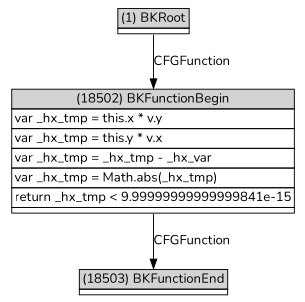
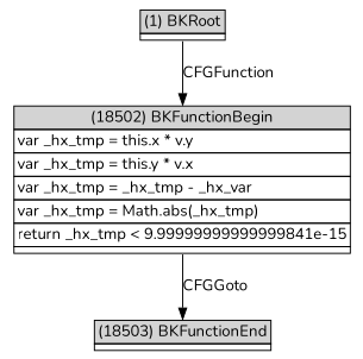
  digraph {
    fontname=Nunito
    node [fontname=Nunito shape=plaintext]
    edge [fontname=Nunito headport=in tailport=out]
    n1 [label=<<table BORDER="0" CELLBORDER="1" CELLSPACING="0"> 	<tr><td port="in" bgcolor="lightgray">(18503) BKFunctionEnd</td></tr> 	<tr><td port="out"></td></tr> </table>>]
    n2 [label=<<table BORDER="0" CELLBORDER="1" CELLSPACING="0"> 	<tr><td port="in" bgcolor="lightgray">(18502) BKFunctionBegin</td></tr> 	<tr><td port="e0" align="left">var _hx_tmp = this.x * v.y</td></tr> 	<tr><td port="e1" align="left">var _hx_tmp = this.y * v.x</td></tr> 	<tr><td port="e2" align="left">var _hx_tmp = _hx_tmp - _hx_var</td></tr> 	<tr><td port="e3" align="left">var _hx_tmp = Math.abs(_hx_tmp)</td></tr> 	<tr><td port="e4" align="left">return _hx_tmp &lt; 9.99999999999999841e-15</td></tr> 	<tr><td port="out"></td></tr> </table>>]
    n3 [label=<<table BORDER="0" CELLBORDER="1" CELLSPACING="0"> 	<tr><td port="in" bgcolor="lightgray">(1) BKRoot</td></tr> 	<tr><td port="out"></td></tr> </table>>]
-   n2 -> n1 [label=CFGFunction]
+   n2 -> n1 [label=CFGGoto]
    n3 -> n2 [label=CFGFunction]
  }
